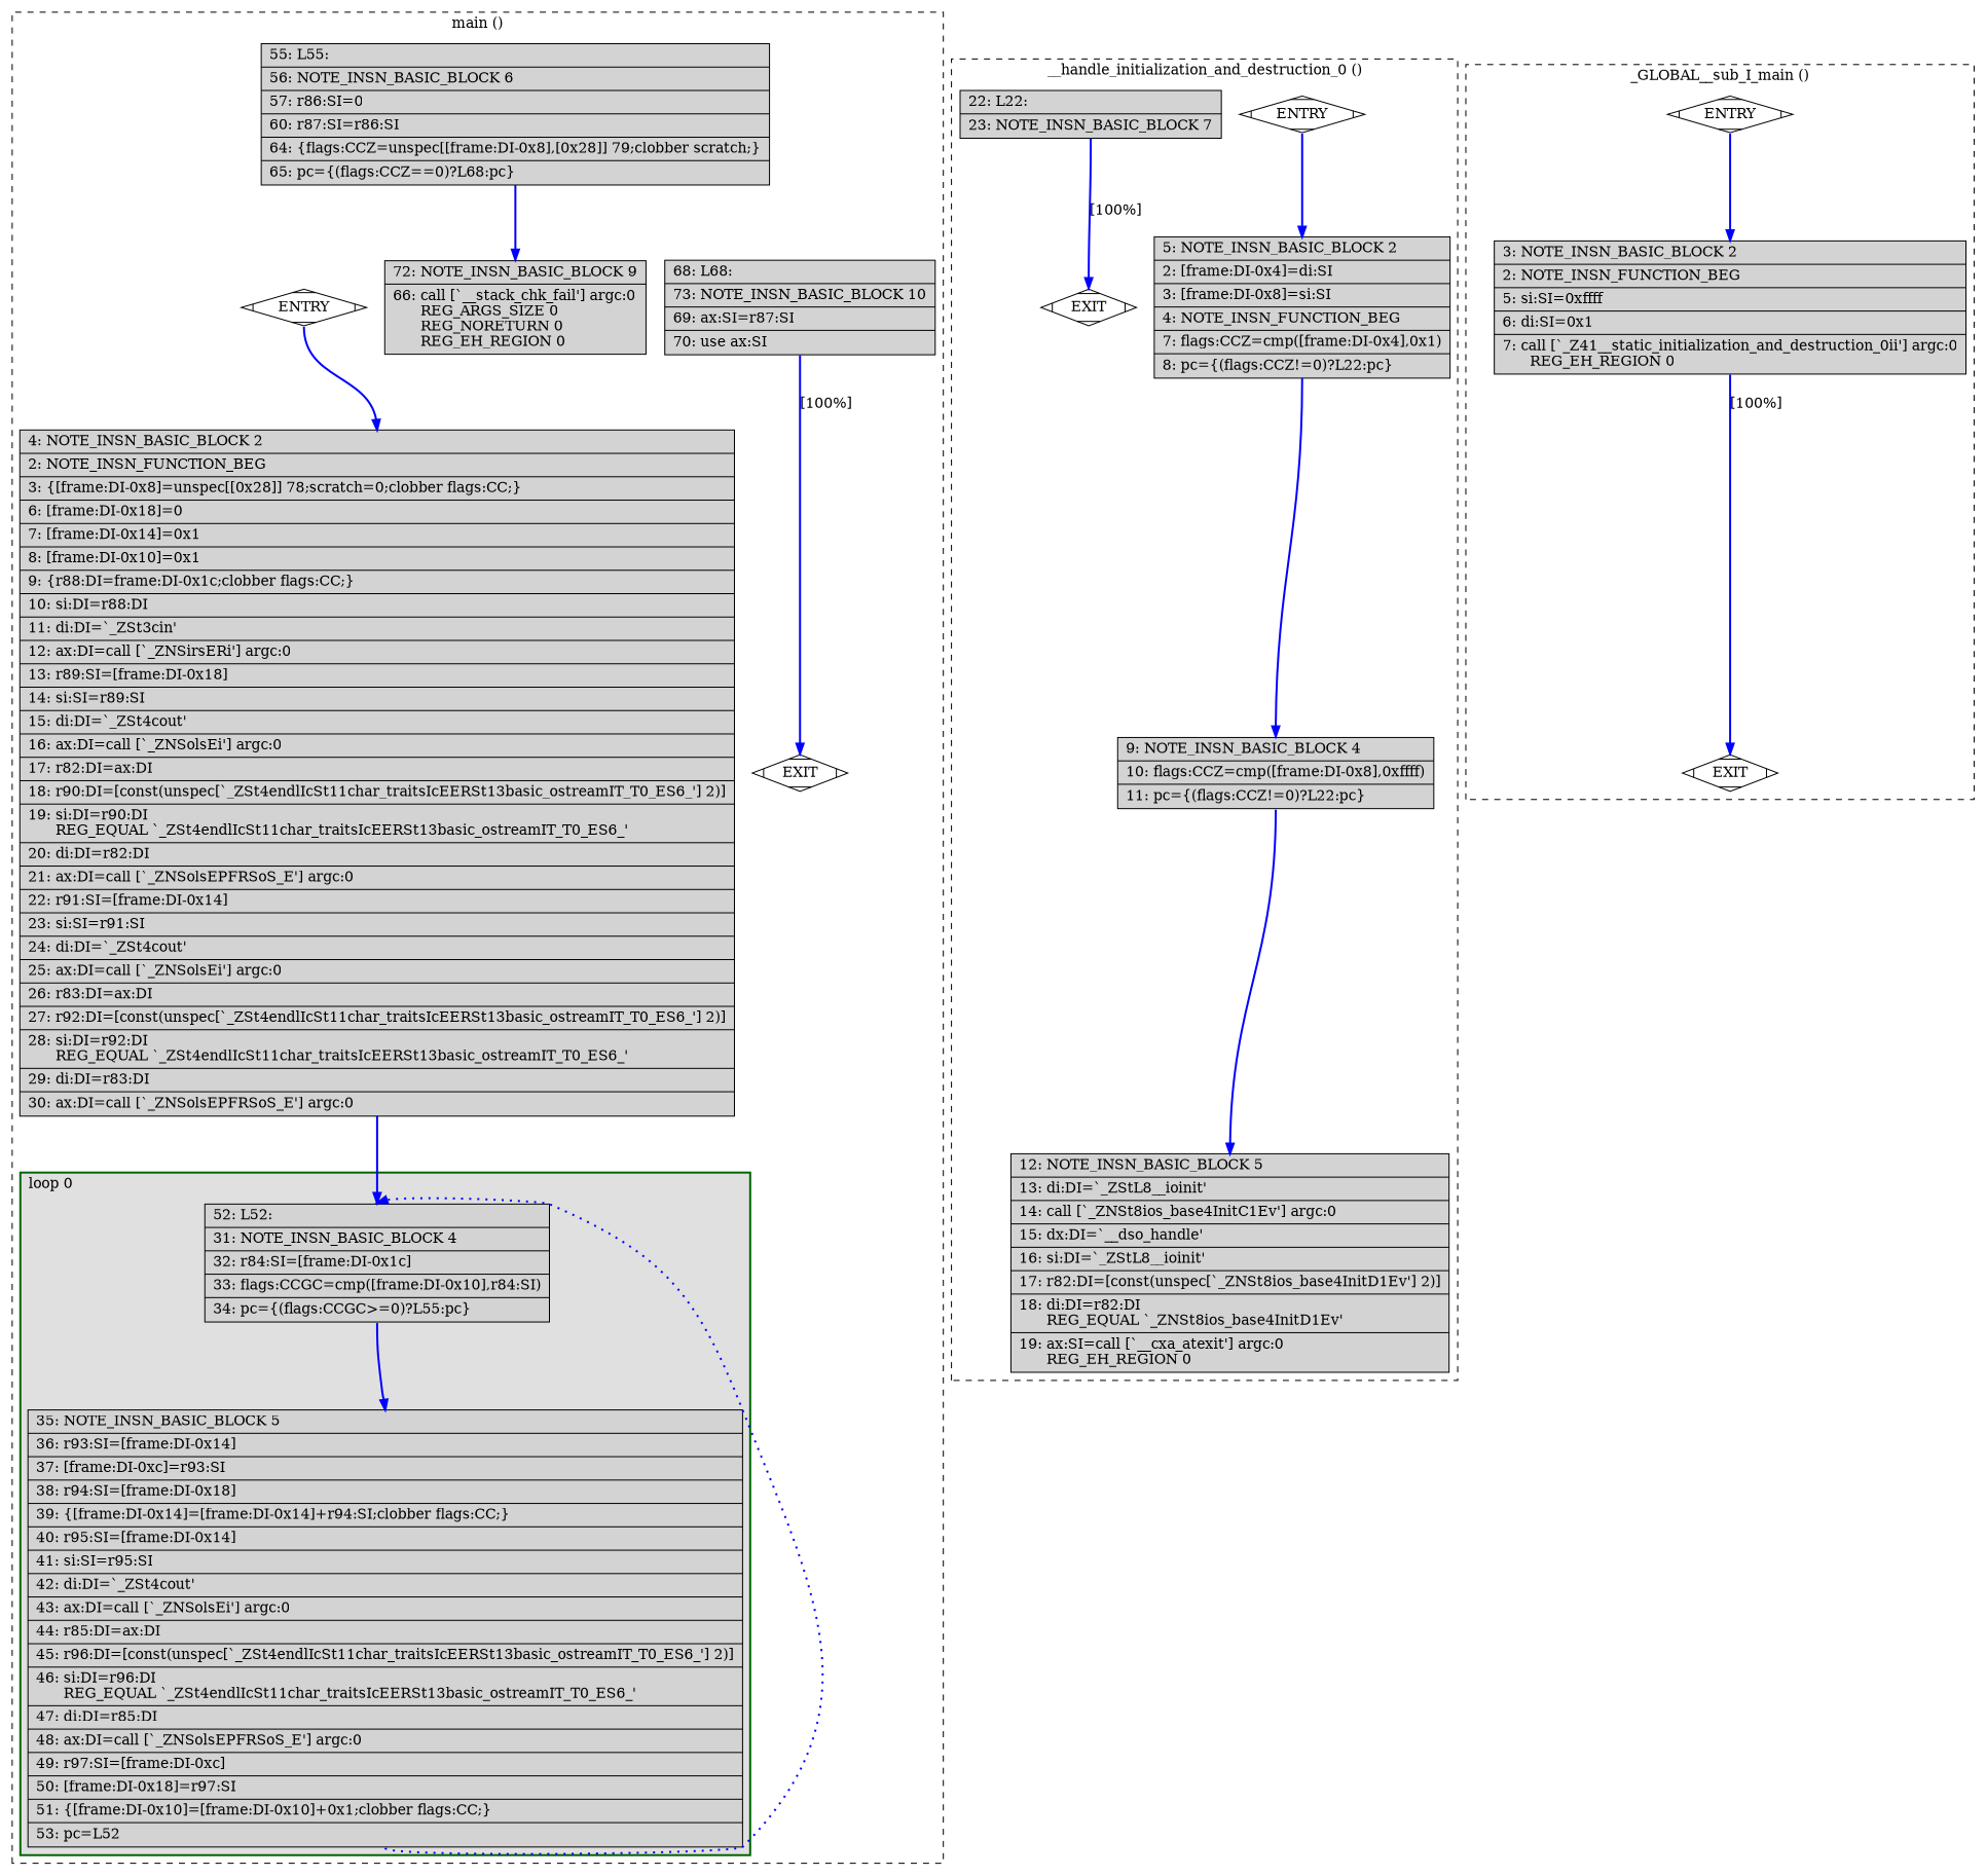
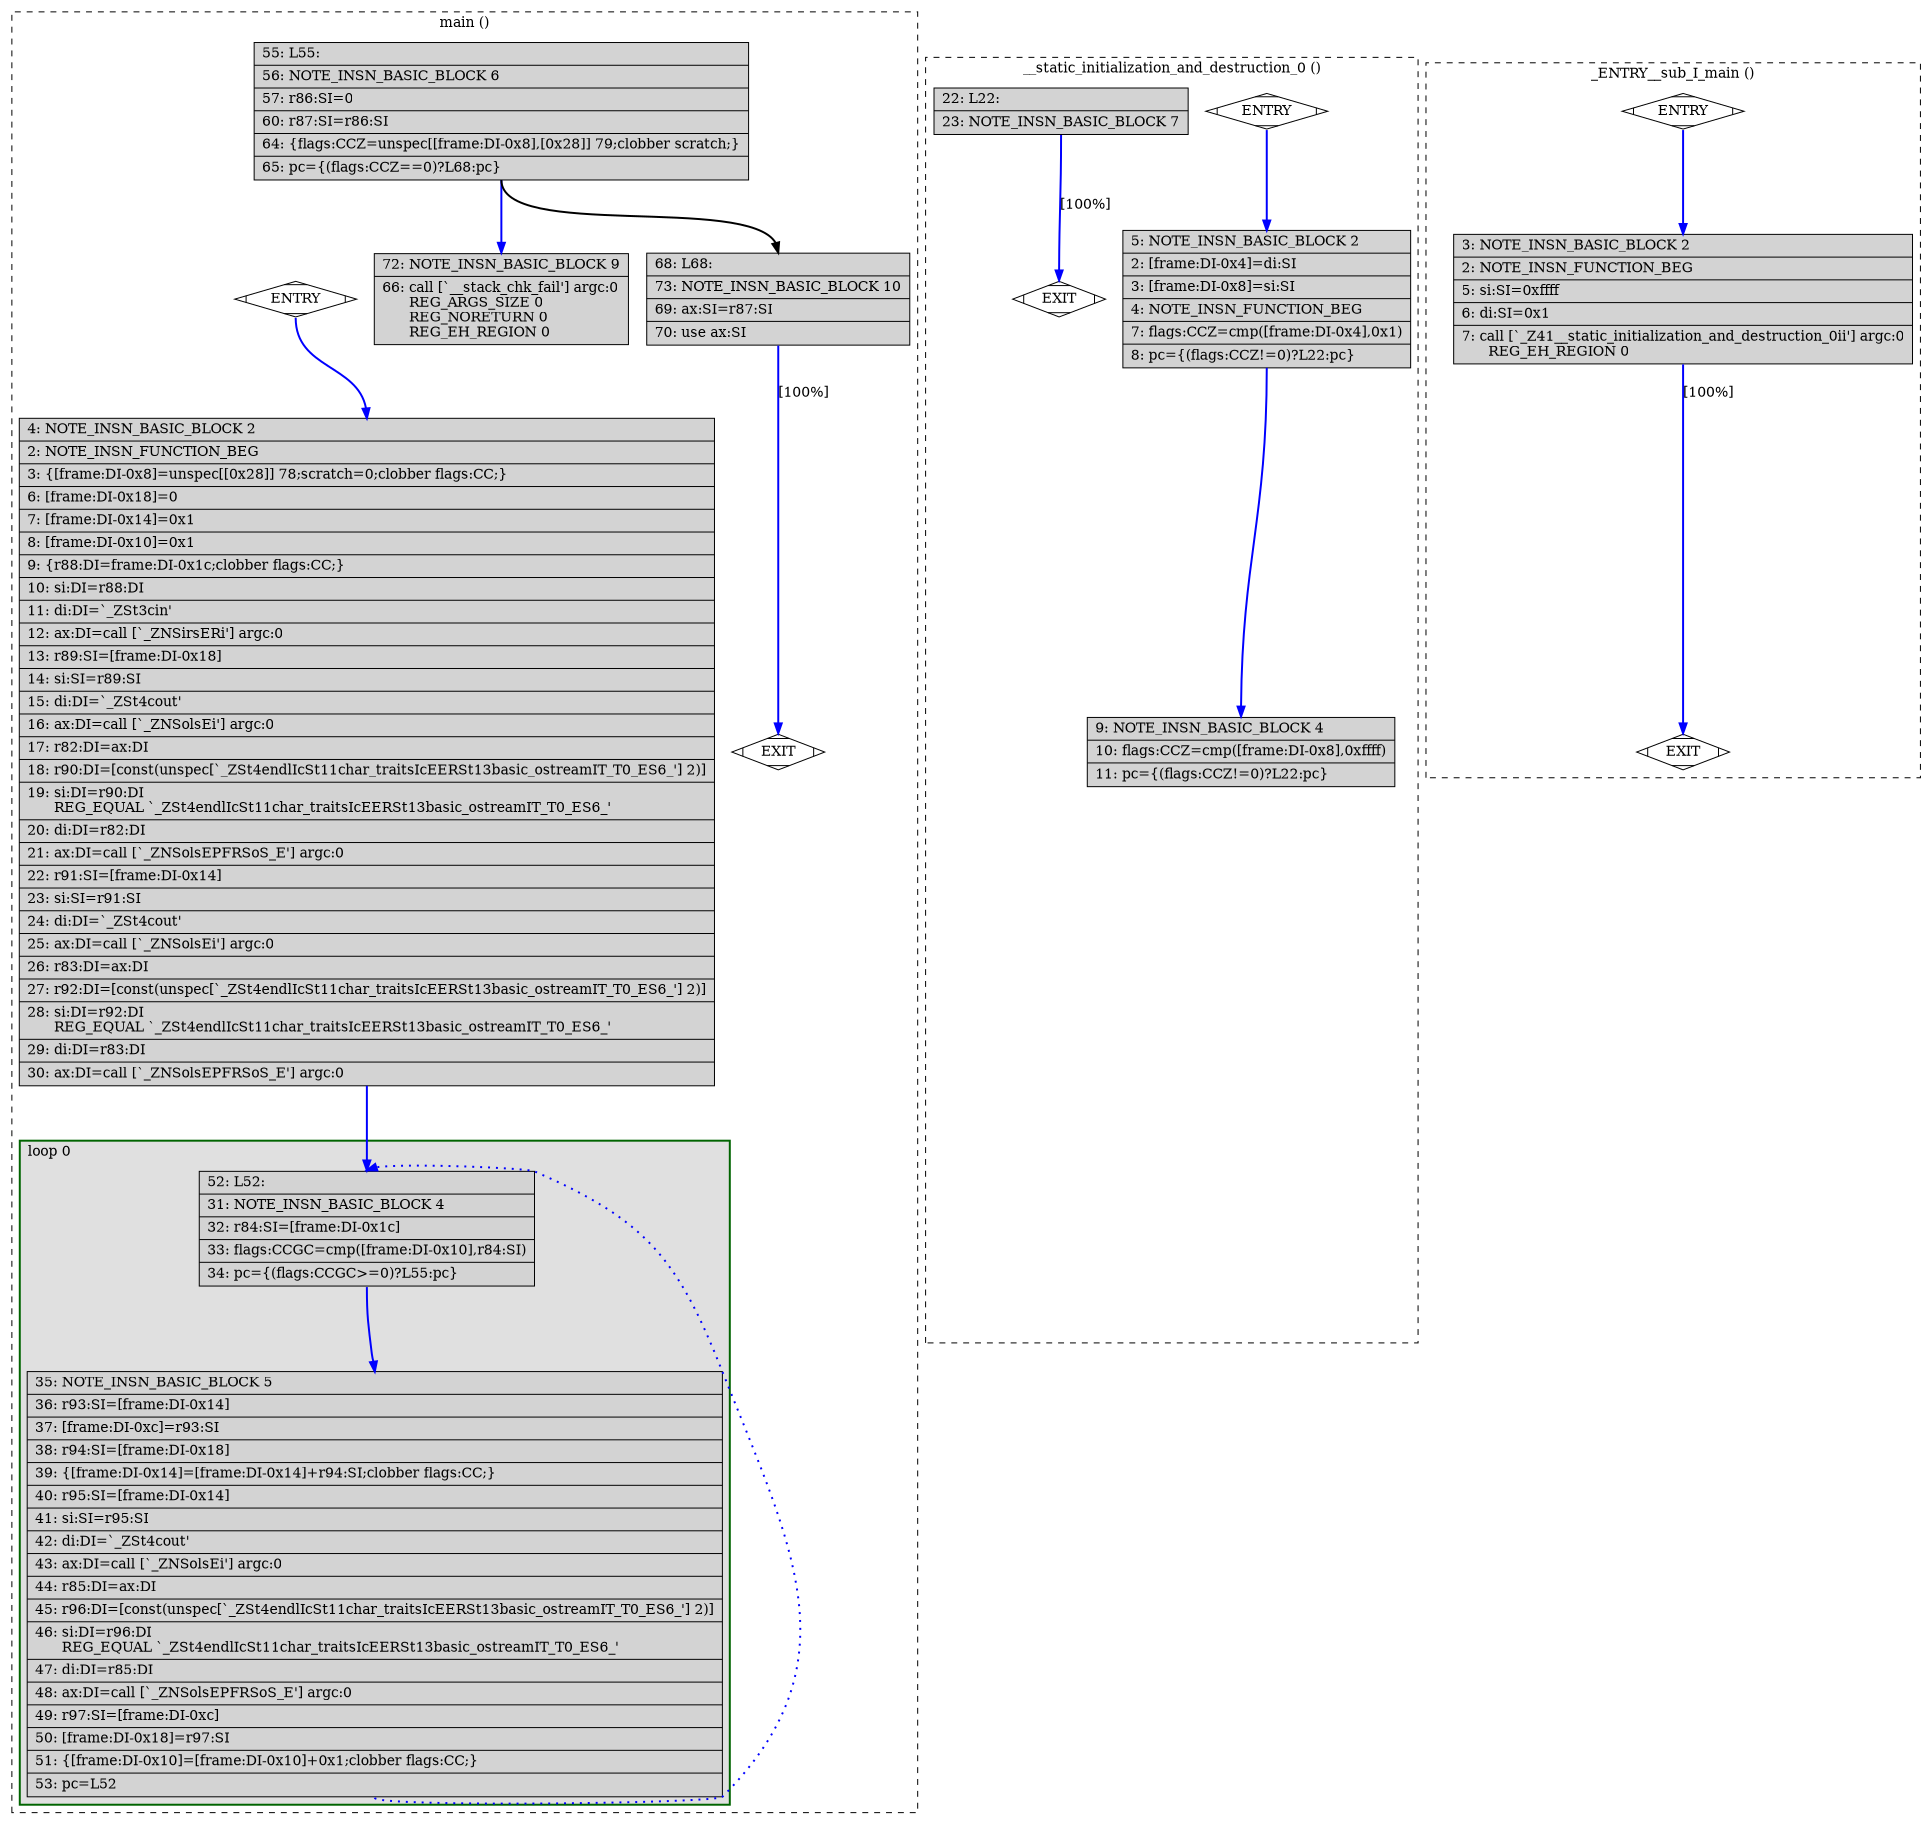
  digraph {
    node [fillcolor=lightgrey shape=record style=filled]
    edge [color=blue constraint=true headport=n style="solid,bold" tailport=s weight=100]
    n1 [label="{\ \ \ 52:\ L52:\l|\ \ \ 31:\ NOTE_INSN_BASIC_BLOCK\ 4\l|\ \ \ 32:\ r84:SI=[frame:DI-0x1c]\l|\ \ \ 33:\ flags:CCGC=cmp([frame:DI-0x10],r84:SI)\l|\ \ \ 34:\ pc=\{(flags:CCGC\>=0)?L55:pc\}\l}"]
    n2 [label="{\ \ \ 35:\ NOTE_INSN_BASIC_BLOCK\ 5\l|\ \ \ 36:\ r93:SI=[frame:DI-0x14]\l|\ \ \ 37:\ [frame:DI-0xc]=r93:SI\l|\ \ \ 38:\ r94:SI=[frame:DI-0x18]\l|\ \ \ 39:\ \{[frame:DI-0x14]=[frame:DI-0x14]+r94:SI;clobber\ flags:CC;\}\l|\ \ \ 40:\ r95:SI=[frame:DI-0x14]\l|\ \ \ 41:\ si:SI=r95:SI\l|\ \ \ 42:\ di:DI=`_ZSt4cout'\l|\ \ \ 43:\ ax:DI=call\ [`_ZNSolsEi']\ argc:0\l|\ \ \ 44:\ r85:DI=ax:DI\l|\ \ \ 45:\ r96:DI=[const(unspec[`_ZSt4endlIcSt11char_traitsIcEERSt13basic_ostreamIT_T0_ES6_']\ 2)]\l|\ \ \ 46:\ si:DI=r96:DI\l\ \ \ \ \ \ REG_EQUAL\ `_ZSt4endlIcSt11char_traitsIcEERSt13basic_ostreamIT_T0_ES6_'\l|\ \ \ 47:\ di:DI=r85:DI\l|\ \ \ 48:\ ax:DI=call\ [`_ZNSolsEPFRSoS_E']\ argc:0\l|\ \ \ 49:\ r97:SI=[frame:DI-0xc]\l|\ \ \ 50:\ [frame:DI-0x18]=r97:SI\l|\ \ \ 51:\ \{[frame:DI-0x10]=[frame:DI-0x10]+0x1;clobber\ flags:CC;\}\l|\ \ \ 53:\ pc=L52\l}"]
    n3 [label="{\ \ \ 55:\ L55:\l|\ \ \ 56:\ NOTE_INSN_BASIC_BLOCK\ 6\l|\ \ \ 57:\ r86:SI=0\l|\ \ \ 60:\ r87:SI=r86:SI\l|\ \ \ 64:\ \{flags:CCZ=unspec[[frame:DI-0x8],[0x28]]\ 79;clobber\ scratch;\}\l|\ \ \ 65:\ pc=\{(flags:CCZ==0)?L68:pc\}\l}"]
    n4 [fillcolor=white label=ENTRY shape=Mdiamond]
    n5 [fillcolor=white label=EXIT shape=Mdiamond]
    n6 [label="{\ \ \ \ 4:\ NOTE_INSN_BASIC_BLOCK\ 2\l|\ \ \ \ 2:\ NOTE_INSN_FUNCTION_BEG\l|\ \ \ \ 3:\ \{[frame:DI-0x8]=unspec[[0x28]]\ 78;scratch=0;clobber\ flags:CC;\}\l|\ \ \ \ 6:\ [frame:DI-0x18]=0\l|\ \ \ \ 7:\ [frame:DI-0x14]=0x1\l|\ \ \ \ 8:\ [frame:DI-0x10]=0x1\l|\ \ \ \ 9:\ \{r88:DI=frame:DI-0x1c;clobber\ flags:CC;\}\l|\ \ \ 10:\ si:DI=r88:DI\l|\ \ \ 11:\ di:DI=`_ZSt3cin'\l|\ \ \ 12:\ ax:DI=call\ [`_ZNSirsERi']\ argc:0\l|\ \ \ 13:\ r89:SI=[frame:DI-0x18]\l|\ \ \ 14:\ si:SI=r89:SI\l|\ \ \ 15:\ di:DI=`_ZSt4cout'\l|\ \ \ 16:\ ax:DI=call\ [`_ZNSolsEi']\ argc:0\l|\ \ \ 17:\ r82:DI=ax:DI\l|\ \ \ 18:\ r90:DI=[const(unspec[`_ZSt4endlIcSt11char_traitsIcEERSt13basic_ostreamIT_T0_ES6_']\ 2)]\l|\ \ \ 19:\ si:DI=r90:DI\l\ \ \ \ \ \ REG_EQUAL\ `_ZSt4endlIcSt11char_traitsIcEERSt13basic_ostreamIT_T0_ES6_'\l|\ \ \ 20:\ di:DI=r82:DI\l|\ \ \ 21:\ ax:DI=call\ [`_ZNSolsEPFRSoS_E']\ argc:0\l|\ \ \ 22:\ r91:SI=[frame:DI-0x14]\l|\ \ \ 23:\ si:SI=r91:SI\l|\ \ \ 24:\ di:DI=`_ZSt4cout'\l|\ \ \ 25:\ ax:DI=call\ [`_ZNSolsEi']\ argc:0\l|\ \ \ 26:\ r83:DI=ax:DI\l|\ \ \ 27:\ r92:DI=[const(unspec[`_ZSt4endlIcSt11char_traitsIcEERSt13basic_ostreamIT_T0_ES6_']\ 2)]\l|\ \ \ 28:\ si:DI=r92:DI\l\ \ \ \ \ \ REG_EQUAL\ `_ZSt4endlIcSt11char_traitsIcEERSt13basic_ostreamIT_T0_ES6_'\l|\ \ \ 29:\ di:DI=r83:DI\l|\ \ \ 30:\ ax:DI=call\ [`_ZNSolsEPFRSoS_E']\ argc:0\l}"]
    n7 [label="{\ \ \ 72:\ NOTE_INSN_BASIC_BLOCK\ 9\l|\ \ \ 66:\ call\ [`__stack_chk_fail']\ argc:0\l\ \ \ \ \ \ REG_ARGS_SIZE\ 0\l\ \ \ \ \ \ REG_NORETURN\ 0\l\ \ \ \ \ \ REG_EH_REGION\ 0\l}"]
    n8 [label="{\ \ \ 68:\ L68:\l|\ \ \ 73:\ NOTE_INSN_BASIC_BLOCK\ 10\l|\ \ \ 69:\ ax:SI=r87:SI\l|\ \ \ 70:\ use\ ax:SI\l}"]
    n9 [fillcolor=white label=ENTRY shape=Mdiamond]
    n10 [fillcolor=white label=EXIT shape=Mdiamond]
    n11 [label="{\ \ \ \ 5:\ NOTE_INSN_BASIC_BLOCK\ 2\l|\ \ \ \ 2:\ [frame:DI-0x4]=di:SI\l|\ \ \ \ 3:\ [frame:DI-0x8]=si:SI\l|\ \ \ \ 4:\ NOTE_INSN_FUNCTION_BEG\l|\ \ \ \ 7:\ flags:CCZ=cmp([frame:DI-0x4],0x1)\l|\ \ \ \ 8:\ pc=\{(flags:CCZ!=0)?L22:pc\}\l}"]
    n12 [label="{\ \ \ \ 9:\ NOTE_INSN_BASIC_BLOCK\ 4\l|\ \ \ 10:\ flags:CCZ=cmp([frame:DI-0x8],0xffff)\l|\ \ \ 11:\ pc=\{(flags:CCZ!=0)?L22:pc\}\l}"]
    n13 [label="{\ \ \ 22:\ L22:\l|\ \ \ 23:\ NOTE_INSN_BASIC_BLOCK\ 7\l}"]
-   n14 [label="{\ \ \ 12:\ NOTE_INSN_BASIC_BLOCK\ 5\l|\ \ \ 13:\ di:DI=`_ZStL8__ioinit'\l|\ \ \ 14:\ call\ [`_ZNSt8ios_base4InitC1Ev']\ argc:0\l|\ \ \ 15:\ dx:DI=`__dso_handle'\l|\ \ \ 16:\ si:DI=`_ZStL8__ioinit'\l|\ \ \ 17:\ r82:DI=[const(unspec[`_ZNSt8ios_base4InitD1Ev']\ 2)]\l|\ \ \ 18:\ di:DI=r82:DI\l\ \ \ \ \ \ REG_EQUAL\ `_ZNSt8ios_base4InitD1Ev'\l|\ \ \ 19:\ ax:SI=call\ [`__cxa_atexit']\ argc:0\l\ \ \ \ \ \ REG_EH_REGION\ 0\l}"]
    n15 [fillcolor=white label=ENTRY shape=Mdiamond]
    n16 [fillcolor=white label=EXIT shape=Mdiamond]
    n17 [label="{\ \ \ \ 3:\ NOTE_INSN_BASIC_BLOCK\ 2\l|\ \ \ \ 2:\ NOTE_INSN_FUNCTION_BEG\l|\ \ \ \ 5:\ si:SI=0xffff\l|\ \ \ \ 6:\ di:SI=0x1\l|\ \ \ \ 7:\ call\ [`_Z41__static_initialization_and_destruction_0ii']\ argc:0\l\ \ \ \ \ \ REG_EH_REGION\ 0\l}"]
    subgraph cluster_1 {
      color=black
      label="main ()"
      style=dashed
      n3
      n4
      n5
      n6
      n7
      n8
      subgraph cluster_2 {
        color=darkgreen
        fillcolor=grey88
        label="loop 0"
        labeljust=l
        penwidth=2
        style=filled
        n1
        n2
      }
    }
    subgraph cluster_3 {
      color=black
-     label="__handle_initialization_and_destruction_0 ()"
+     label="__static_initialization_and_destruction_0 ()"
      style=dashed
      n9
      n10
      n11
      n12
      n13
-     n14
    }
    subgraph cluster_4 {
      color=black
-     label="_GLOBAL__sub_I_main ()"
+     label="_ENTRY__sub_I_main ()"
      style=dashed
      n15
      n16
      n17
    }
    n1 -> n2
    n2 -> n1 [constraint=false style="dotted,bold" weight=10]
    n3 -> n7
+   n3 -> n8 [color=black weight=10]
    n4 -> n5 [style=invis color="" weight=""]
    n4 -> n6
    n6 -> n1
    n8 -> n5 [label="[100%]"]
    n9 -> n10 [style=invis color="" weight=""]
    n9 -> n11
    n11 -> n12
-   n12 -> n14
    n13 -> n10 [label="[100%]"]
    n15 -> n16 [style=invis color="" weight=""]
    n15 -> n17
    n17 -> n16 [label="[100%]"]
  }
